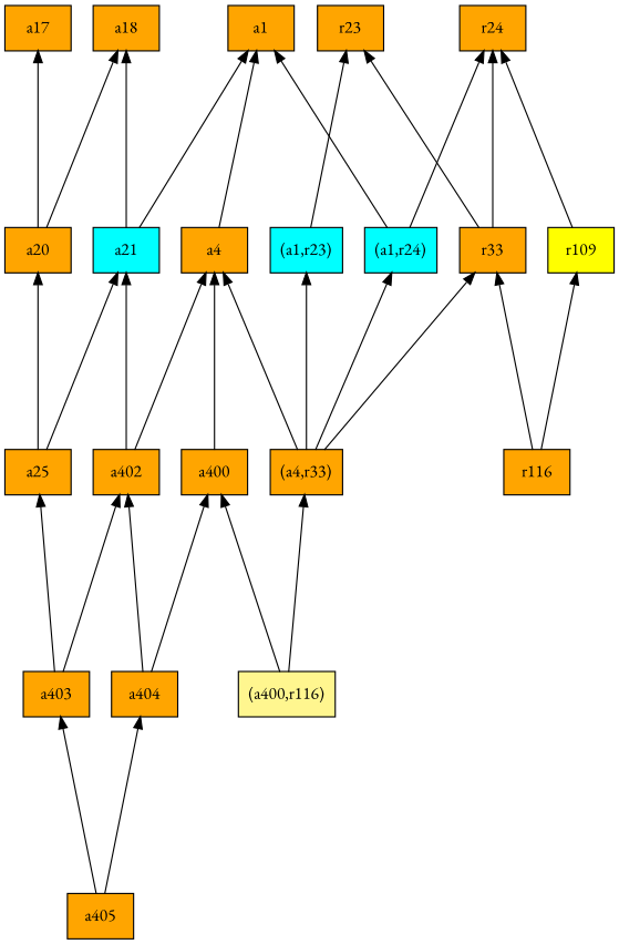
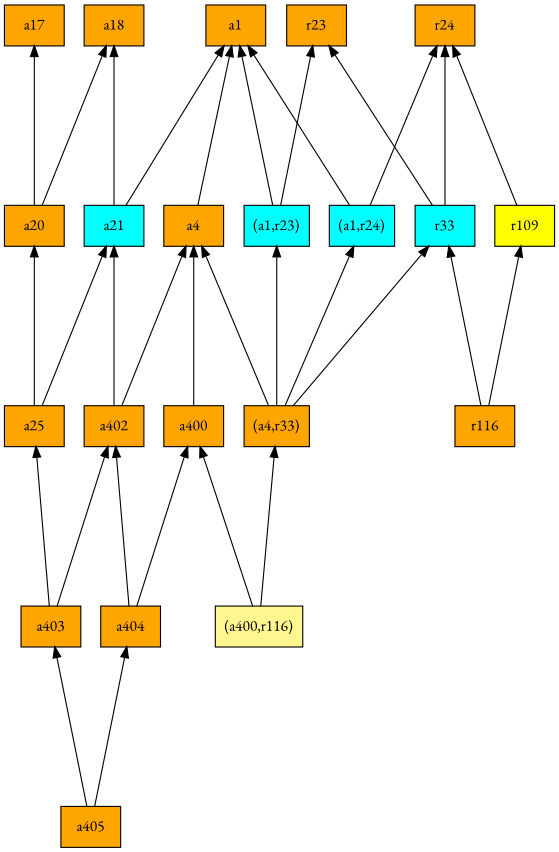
  digraph {
    fontname="EB Garamond"
    rankdir=BT
    ranksep=2.0
    node [fillcolor=orange fontname="EB Garamond" shape=record style=filled]
    edge [fontname="EB Garamond"]
    n1 [label="{(a4,r33)}"]
    n2 [fillcolor=cyan label="{(a1,r23)}"]
    n3 [fillcolor=cyan label="{(a1,r24)}"]
    n4 [label="{a4}"]
-   n5 [label="{r33}"]
+   n5 [fillcolor=cyan label="{r33}"]
    n6 [label="{a1}"]
    n7 [label="{r23}"]
    n8 [label="{r24}"]
    n9 [label="{a17}"]
    n10 [label="{a25}"]
    n11 [fillcolor=cyan label="{a21}"]
    n12 [label="{a20}"]
    n13 [label="{a18}"]
    n14 [label="{a402}"]
    n15 [fillcolor=khaki1 label="{(a400,r116)}"]
    n16 [label="{a400}"]
    n17 [label="{r116}"]
    n18 [fillcolor=yellow label="{r109}"]
    n19 [label="{a405}"]
    n20 [label="{a403}"]
    n21 [label="{a404}"]
    n1 -> n2
    n1 -> n3
    n1 -> n4
    n1 -> n5
+   n2 -> n6
    n2 -> n7
    n3 -> n6
    n3 -> n8
    n4 -> n6
    n5 -> n7
    n5 -> n8
    n10 -> n11
    n10 -> n12
    n11 -> n6
    n11 -> n13
    n12 -> n9
    n12 -> n13
    n14 -> n4
    n14 -> n11
    n15 -> n1
    n15 -> n16
    n16 -> n4
    n17 -> n5
    n17 -> n18
    n18 -> n8
    n19 -> n20
    n19 -> n21
    n20 -> n10
    n20 -> n14
    n21 -> n14
    n21 -> n16
  }
